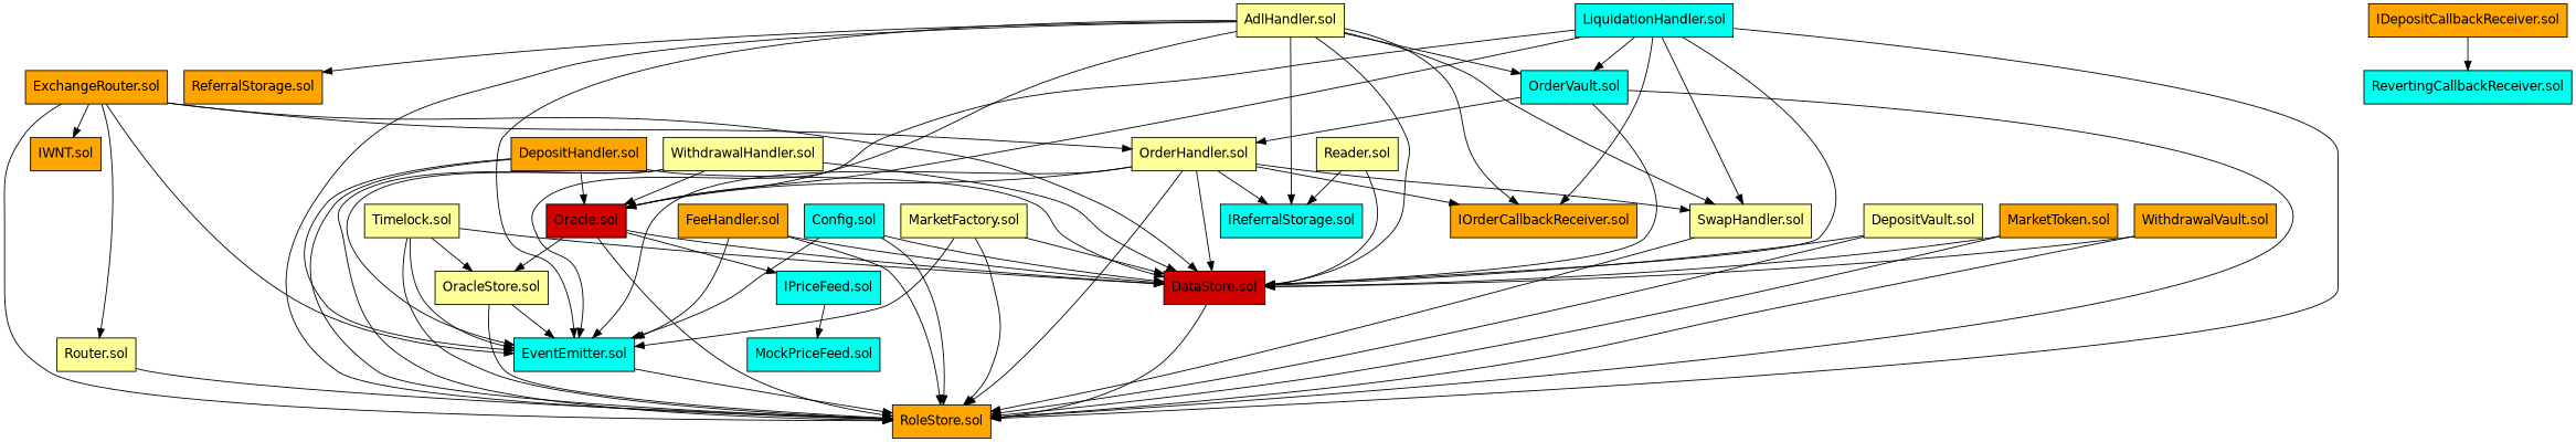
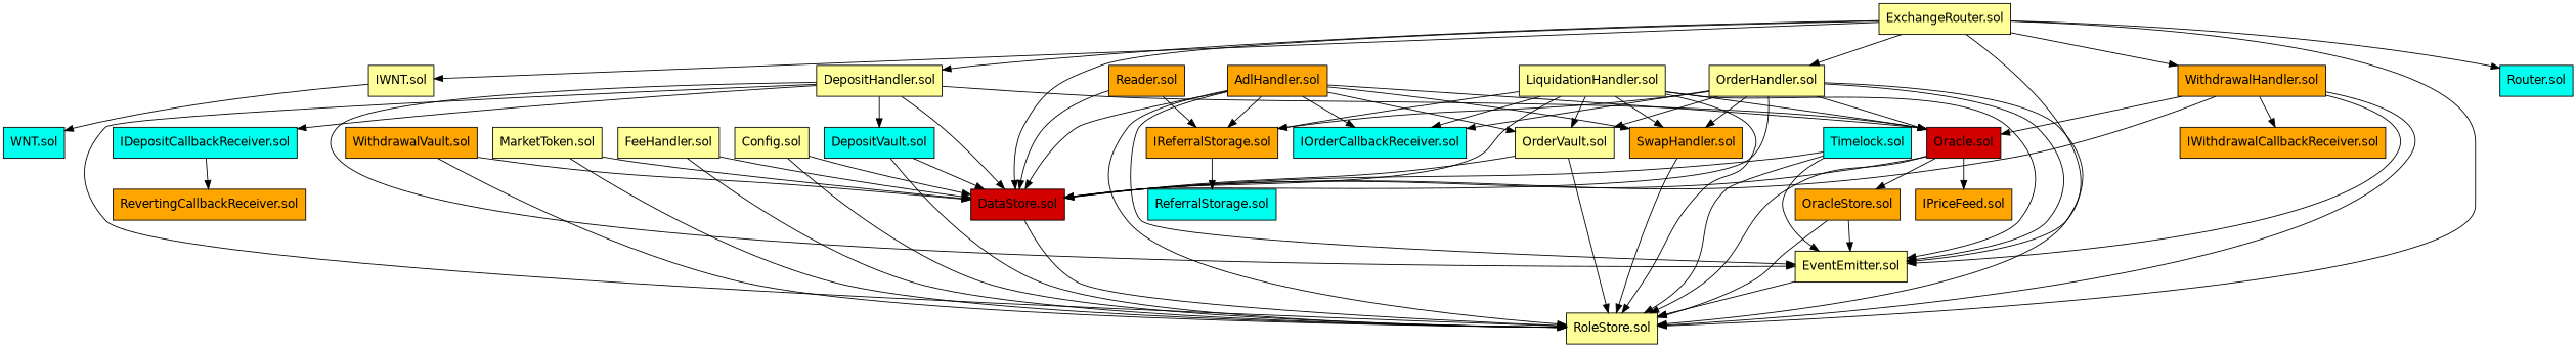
  digraph {
    fontname="DejaVu Sans"
    node [fillcolor="#FFFF99" fontname="DejaVu Sans" shape=polygon style=filled]
    edge [fontname="DejaVu Sans"]
    "WithdrawalVault.sol" [fillcolor="#FFA500"]
    "DataStore.sol" [fillcolor="#D30000"]
-   "RoleStore.sol" [fillcolor="#FFA500"]
-   "OrderVault.sol" [fillcolor="#00ffee"]
-   "DepositVault.sol"
-   "ExchangeRouter.sol" [fillcolor="#FFA500"]
-   "Router.sol"
-   "DepositHandler.sol" [fillcolor="#FFA500"]
+   "RoleStore.sol"
+   "OrderVault.sol"
+   "DepositVault.sol" [fillcolor="#00ffee"]
+   "ExchangeRouter.sol"
+   "Router.sol" [fillcolor="#00ffee"]
+   "DepositHandler.sol"
    "OrderHandler.sol"
-   "WithdrawalHandler.sol"
-   "EventEmitter.sol" [fillcolor="#00ffee"]
-   "IWNT.sol" [fillcolor="#FFA500"]
+   "WithdrawalHandler.sol" [fillcolor="#FFA500"]
+   "EventEmitter.sol"
+   "IWNT.sol"
    "Oracle.sol" [fillcolor="#D30000"]
-   "IDepositCallbackReceiver.sol" [fillcolor="#FFA500"]
-   "SwapHandler.sol"
-   "IOrderCallbackReceiver.sol" [fillcolor="#FFA500"]
-   "IReferralStorage.sol" [fillcolor="#00ffee"]
-   "MarketToken.sol" [fillcolor="#FFA500"]
-   "AdlHandler.sol"
-   "OracleStore.sol"
-   "IPriceFeed.sol" [fillcolor="#00ffee"]
-   "ReferralStorage.sol" [fillcolor="#FFA500"]
-   "RevertingCallbackReceiver.sol" [fillcolor="#00ffee"]
-   "LiquidationHandler.sol" [fillcolor="#00ffee"]
-   "FeeHandler.sol" [fillcolor="#FFA500"]
-   "Config.sol" [fillcolor="#00ffee"]
-   "Timelock.sol"
-   "MockPriceFeed.sol" [fillcolor="#00ffee"]
-   "MarketFactory.sol"
-   "Reader.sol"
+   "IDepositCallbackReceiver.sol" [fillcolor="#00ffee"]
+   "SwapHandler.sol" [fillcolor="#FFA500"]
+   "IOrderCallbackReceiver.sol" [fillcolor="#00ffee"]
+   "IReferralStorage.sol" [fillcolor="#FFA500"]
+   "IWithdrawalCallbackReceiver.sol" [fillcolor="#FFA500"]
+   "WNT.sol" [fillcolor="#00ffee"]
+   "MarketToken.sol"
+   "AdlHandler.sol" [fillcolor="#FFA500"]
+   "OracleStore.sol" [fillcolor="#FFA500"]
+   "IPriceFeed.sol" [fillcolor="#FFA500"]
+   "ReferralStorage.sol" [fillcolor="#00ffee"]
+   "RevertingCallbackReceiver.sol" [fillcolor="#FFA500"]
+   "LiquidationHandler.sol"
+   "FeeHandler.sol"
+   "Config.sol"
+   "Timelock.sol" [fillcolor="#00ffee"]
+   "Reader.sol" [fillcolor="#FFA500"]
    "WithdrawalVault.sol" -> "DataStore.sol"
    "WithdrawalVault.sol" -> "RoleStore.sol"
    "DataStore.sol" -> "RoleStore.sol"
    "OrderVault.sol" -> "DataStore.sol"
    "OrderVault.sol" -> "RoleStore.sol"
    "DepositVault.sol" -> "DataStore.sol"
    "DepositVault.sol" -> "RoleStore.sol"
    "ExchangeRouter.sol" -> "DataStore.sol"
    "ExchangeRouter.sol" -> "RoleStore.sol"
    "ExchangeRouter.sol" -> "Router.sol"
+   "ExchangeRouter.sol" -> "DepositHandler.sol"
    "ExchangeRouter.sol" -> "OrderHandler.sol"
+   "ExchangeRouter.sol" -> "WithdrawalHandler.sol"
    "ExchangeRouter.sol" -> "EventEmitter.sol"
    "ExchangeRouter.sol" -> "IWNT.sol"
-   "Router.sol" -> "RoleStore.sol"
    "DepositHandler.sol" -> "DataStore.sol"
    "DepositHandler.sol" -> "RoleStore.sol"
+   "DepositHandler.sol" -> "DepositVault.sol"
    "DepositHandler.sol" -> "EventEmitter.sol"
    "DepositHandler.sol" -> "Oracle.sol"
+   "DepositHandler.sol" -> "IDepositCallbackReceiver.sol"
    "OrderHandler.sol" -> "DataStore.sol"
    "OrderHandler.sol" -> "RoleStore.sol"
-   "OrderVault.sol" -> "OrderHandler.sol"
+   "OrderHandler.sol" -> "OrderVault.sol"
    "OrderHandler.sol" -> "EventEmitter.sol"
    "OrderHandler.sol" -> "Oracle.sol"
    "OrderHandler.sol" -> "SwapHandler.sol"
    "OrderHandler.sol" -> "IOrderCallbackReceiver.sol"
    "OrderHandler.sol" -> "IReferralStorage.sol"
    "WithdrawalHandler.sol" -> "DataStore.sol"
    "WithdrawalHandler.sol" -> "RoleStore.sol"
    "WithdrawalHandler.sol" -> "EventEmitter.sol"
    "WithdrawalHandler.sol" -> "Oracle.sol"
+   "WithdrawalHandler.sol" -> "IWithdrawalCallbackReceiver.sol"
    "EventEmitter.sol" -> "RoleStore.sol"
+   "IWNT.sol" -> "WNT.sol"
    "Oracle.sol" -> "DataStore.sol"
    "Oracle.sol" -> "RoleStore.sol"
    "Oracle.sol" -> "OracleStore.sol"
    "Oracle.sol" -> "IPriceFeed.sol"
    "IDepositCallbackReceiver.sol" -> "RevertingCallbackReceiver.sol"
    "SwapHandler.sol" -> "RoleStore.sol"
-   "AdlHandler.sol" -> "ReferralStorage.sol"
+   "IReferralStorage.sol" -> "ReferralStorage.sol"
    "MarketToken.sol" -> "DataStore.sol"
    "MarketToken.sol" -> "RoleStore.sol"
    "AdlHandler.sol" -> "DataStore.sol"
    "AdlHandler.sol" -> "RoleStore.sol"
    "AdlHandler.sol" -> "OrderVault.sol"
    "AdlHandler.sol" -> "EventEmitter.sol"
    "AdlHandler.sol" -> "Oracle.sol"
    "AdlHandler.sol" -> "SwapHandler.sol"
    "AdlHandler.sol" -> "IOrderCallbackReceiver.sol"
    "AdlHandler.sol" -> "IReferralStorage.sol"
    "OracleStore.sol" -> "RoleStore.sol"
    "OracleStore.sol" -> "EventEmitter.sol"
-   "IPriceFeed.sol" -> "MockPriceFeed.sol"
    "LiquidationHandler.sol" -> "DataStore.sol"
    "LiquidationHandler.sol" -> "RoleStore.sol"
    "LiquidationHandler.sol" -> "OrderVault.sol"
    "LiquidationHandler.sol" -> "EventEmitter.sol"
    "LiquidationHandler.sol" -> "Oracle.sol"
    "LiquidationHandler.sol" -> "SwapHandler.sol"
    "LiquidationHandler.sol" -> "IOrderCallbackReceiver.sol"
+   "LiquidationHandler.sol" -> "IReferralStorage.sol"
    "FeeHandler.sol" -> "DataStore.sol"
    "FeeHandler.sol" -> "RoleStore.sol"
-   "FeeHandler.sol" -> "EventEmitter.sol"
    "Config.sol" -> "DataStore.sol"
    "Config.sol" -> "RoleStore.sol"
-   "Config.sol" -> "EventEmitter.sol"
    "Timelock.sol" -> "DataStore.sol"
    "Timelock.sol" -> "RoleStore.sol"
    "Timelock.sol" -> "EventEmitter.sol"
-   "Timelock.sol" -> "OracleStore.sol"
-   "MarketFactory.sol" -> "DataStore.sol"
-   "MarketFactory.sol" -> "RoleStore.sol"
-   "MarketFactory.sol" -> "EventEmitter.sol"
    "Reader.sol" -> "DataStore.sol"
    "Reader.sol" -> "IReferralStorage.sol"
  }
